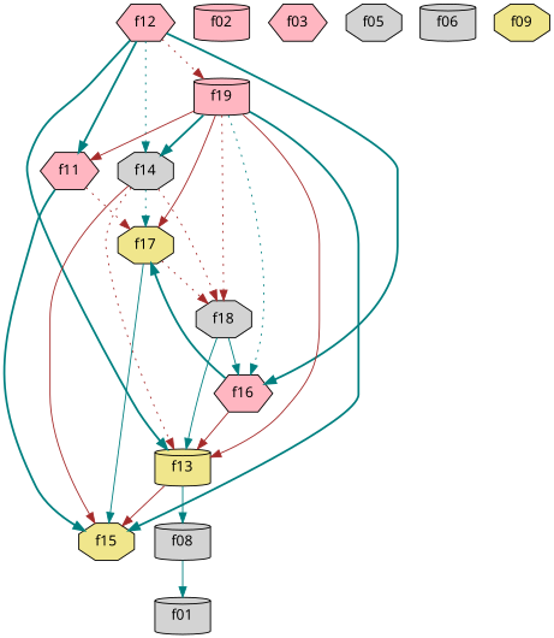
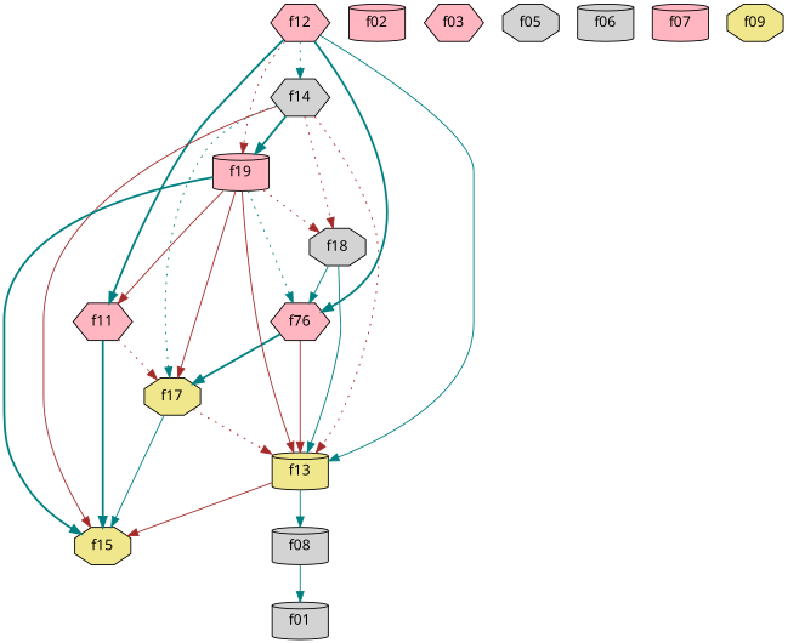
  digraph {
    fontname="Noto Sans"
    node [fillcolor=lightpink fontname="Noto Sans" shape=cylinder style=filled]
    edge [color=teal fontname="Noto Sans" style=solid]
    n1 [fillcolor=lightgrey label=f01]
    n2 [label=f02]
    n3 [label=f03 shape=hexagon]
    n4 [fillcolor=lightgrey label=f05 shape=octagon]
    n5 [fillcolor=lightgrey label=f06]
+   n6 [label=f07]
    n7 [fillcolor=lightgrey label=f08]
    n8 [fillcolor=khaki label=f09 shape=octagon]
    n9 [label=f11 shape=hexagon]
    n10 [fillcolor=khaki label=f15 shape=octagon]
    n11 [fillcolor=khaki label=f17 shape=octagon]
    n12 [fillcolor=khaki label=f13]
    n13 [label=f12 shape=hexagon]
-   n14 [fillcolor=lightgrey label=f14 shape=octagon]
-   n15 [label=f16 shape=hexagon]
+   n14 [fillcolor=lightgrey label=f14 shape=hexagon]
+   n15 [label=f76 shape=hexagon]
    n16 [label=f19]
    n17 [fillcolor=lightgrey label=f18 shape=octagon]
    n7 -> n1
    n9 -> n10 [style=bold]
    n9 -> n11 [color=brown style=dotted]
    n11 -> n10
-   n11 -> n17 [color=brown style=dotted]
+   n11 -> n12 [color=brown style=dotted]
    n12 -> n7
    n12 -> n10 [color=brown]
    n13 -> n9 [style=bold]
-   n13 -> n12 [style=bold]
+   n13 -> n12
    n13 -> n14 [style=dotted]
    n13 -> n15 [style=bold]
    n13 -> n16 [color=brown style=dotted]
    n14 -> n10 [color=brown]
    n14 -> n11 [style=dotted]
    n14 -> n12 [color=brown style=dotted]
-   n16 -> n14 [style=bold]
+   n14 -> n16 [style=bold]
    n14 -> n17 [color=brown style=dotted]
    n15 -> n11 [style=bold]
    n15 -> n12 [color=brown]
    n16 -> n9 [color=brown]
    n16 -> n10 [style=bold]
    n16 -> n11 [color=brown]
    n16 -> n12 [color=brown]
    n16 -> n15 [style=dotted]
    n16 -> n17 [color=brown style=dotted]
    n17 -> n12
    n17 -> n15
  }
